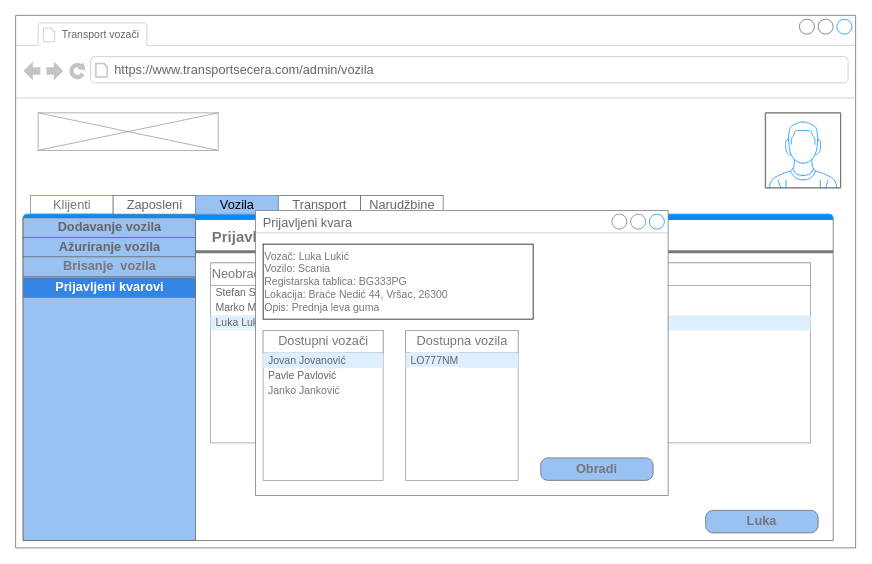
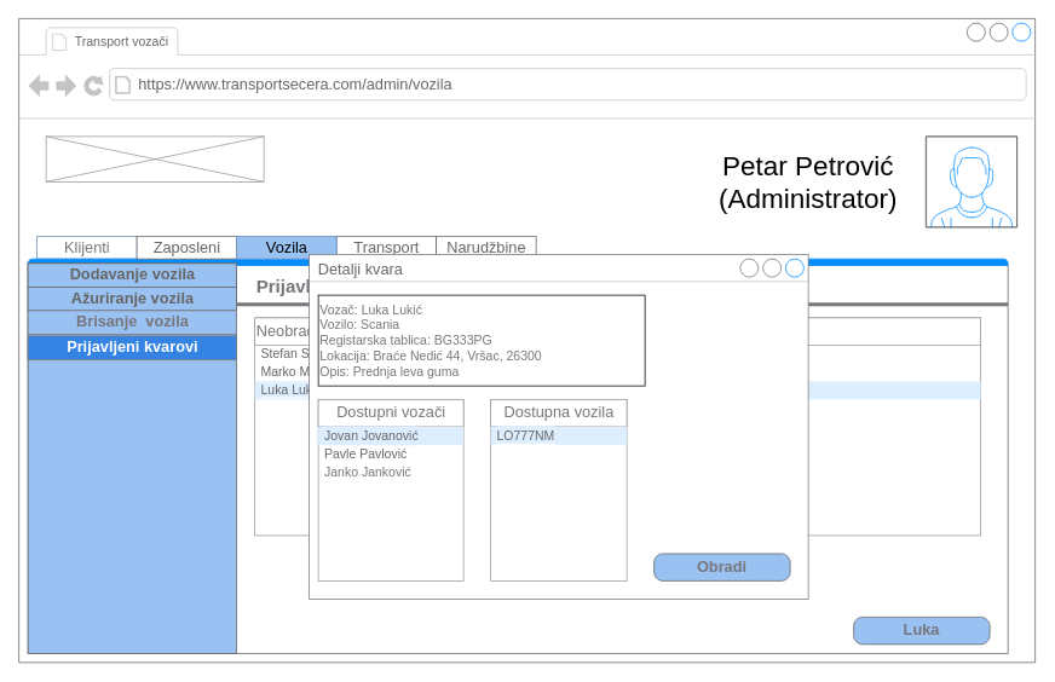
  <mxCell id="0" />
  <mxCell id="1" parent="0" />
  <mxCell id="2" value="" style="strokeWidth=1;shadow=0;dashed=0;align=center;html=1;shape=mxgraph.mockup.containers.browserWindow;rSize=0;strokeColor=#666666;strokeColor2=#008cff;strokeColor3=#c4c4c4;mainText=,;recursiveResize=0;" parent="1" vertex="1"><mxGeometry x="20" y="20" width="1120" height="710" as="geometry" /></mxCell>
  <mxCell id="3" value="Transport vozači" style="strokeWidth=1;shadow=0;dashed=0;align=center;html=1;shape=mxgraph.mockup.containers.anchor;fontSize=14;fontColor=#666666;align=left;" parent="2" vertex="1"><mxGeometry x="60" y="10" width="110" height="30" as="geometry" /></mxCell>
  <mxCell id="4" value="https://www.transportsecera.com/admin/vozila" style="strokeWidth=1;shadow=0;dashed=0;align=center;html=1;shape=mxgraph.mockup.containers.anchor;rSize=0;fontSize=17;fontColor=#666666;align=left;" parent="2" vertex="1"><mxGeometry x="130" y="60" width="450" height="26" as="geometry" /></mxCell>
  <mxCell id="5" value="" style="verticalLabelPosition=bottom;shadow=0;dashed=0;align=center;html=1;verticalAlign=top;strokeWidth=1;shape=mxgraph.mockup.graphics.simpleIcon;strokeColor=#999999;fontSize=14;" parent="2" vertex="1"><mxGeometry x="30" y="130" width="240" height="50" as="geometry" /></mxCell>
  <mxCell id="6" value="" style="verticalLabelPosition=bottom;shadow=0;dashed=0;align=center;html=1;verticalAlign=top;strokeWidth=1;shape=mxgraph.mockup.containers.userMale;strokeColor=#666666;strokeColor2=#008cff;fontSize=30;" parent="2" vertex="1"><mxGeometry x="1000" y="130" width="100" height="100" as="geometry" /></mxCell>
+ <mxCell id="7" value="&lt;div&gt;Petar Petrović &lt;br&gt;&lt;/div&gt;&lt;div&gt;(Administrator)&lt;br&gt;&lt;/div&gt;" style="text;html=1;strokeColor=none;fillColor=none;align=center;verticalAlign=middle;whiteSpace=wrap;rounded=0;fontSize=30;" parent="2" vertex="1"><mxGeometry x="750" y="140" width="240" height="80" as="geometry" /></mxCell>
  <mxCell id="8" value="Transport" style="strokeColor=inherit;fillColor=inherit;gradientColor=inherit;strokeWidth=1;shadow=0;dashed=0;align=center;html=1;shape=mxgraph.mockup.containers.rrect;rSize=0;fontSize=17;fontColor=#666666;gradientColor=none;labelBackgroundColor=default;" parent="2" vertex="1"><mxGeometry width="110" height="25" relative="1" as="geometry"><mxPoint x="350" y="240" as="offset" /></mxGeometry></mxCell>
  <mxCell id="9" value="" style="strokeWidth=1;shadow=0;dashed=0;align=center;html=1;shape=mxgraph.mockup.containers.marginRect2;rectMarginTop=32;strokeColor=#666666;gradientColor=none;labelBackgroundColor=default;fontSize=30;fontColor=#000000;" parent="2" vertex="1"><mxGeometry x="10" y="240" width="1080" height="460" as="geometry" /></mxCell>
  <mxCell id="10" value="&lt;font color=&quot;#77767b&quot;&gt;&lt;span style=&quot;background-color: rgb(255, 255, 255);&quot;&gt;Klijenti &lt;/span&gt;&lt;/font&gt;" style="strokeColor=#6c8ebf;fillColor=#ffffff;gradientColor=#7ea6e0;strokeWidth=1;shadow=0;dashed=0;align=center;html=1;shape=mxgraph.mockup.containers.rrect;rSize=0;fontSize=17;gradientColor=none;labelBackgroundColor=default;" parent="9" vertex="1"><mxGeometry width="110" height="25" relative="1" as="geometry"><mxPoint x="10" as="offset" /></mxGeometry></mxCell>
  <mxCell id="11" value="" style="strokeWidth=1;shadow=0;dashed=0;align=center;html=1;shape=mxgraph.mockup.containers.topButton;rSize=5;strokeColor=#008cff;fillColor=#008cff;gradientColor=none;resizeWidth=1;movable=0;deletable=1;labelBackgroundColor=default;fontSize=30;fontColor=#000000;" parent="9" vertex="1"><mxGeometry width="1080" height="7" relative="1" as="geometry"><mxPoint y="25" as="offset" /></mxGeometry></mxCell>
  <mxCell id="12" value="Zaposleni" style="strokeColor=inherit;fillColor=inherit;gradientColor=inherit;strokeWidth=1;shadow=0;dashed=0;align=center;html=1;shape=mxgraph.mockup.containers.rrect;rSize=0;fontSize=17;fontColor=#666666;gradientColor=none;labelBackgroundColor=default;" parent="9" vertex="1"><mxGeometry width="110" height="25" relative="1" as="geometry"><mxPoint x="120" as="offset" /></mxGeometry></mxCell>
  <mxCell id="13" value="Vozila" style="strokeColor=#6c8ebf;fillColor=#99c1f1;strokeWidth=1;shadow=0;dashed=0;align=center;html=1;shape=mxgraph.mockup.containers.rrect;rSize=0;fontSize=17;gradientColor=none;labelBackgroundColor=#99c1f1;" parent="9" vertex="1"><mxGeometry width="110" height="25" relative="1" as="geometry"><mxPoint x="230" as="offset" /></mxGeometry></mxCell>
  <mxCell id="14" value="" style="strokeWidth=1;shadow=0;dashed=0;align=center;html=1;shape=mxgraph.mockup.containers.rrect;rSize=0;strokeColor=#666666;labelBackgroundColor=#99c1f1;fontSize=30;fontColor=#000000;fillColor=#99c1f1;" parent="9" vertex="1"><mxGeometry y="30" width="230" height="430" as="geometry" /></mxCell>
  <mxCell id="15" value="Dodavanje vozila" style="strokeColor=inherit;fillColor=inherit;gradientColor=inherit;strokeWidth=1;shadow=0;dashed=0;align=center;html=1;shape=mxgraph.mockup.containers.rrect;rSize=0;fontSize=17;fontColor=#666666;fontStyle=1;resizeWidth=1;labelBackgroundColor=#99c1f1;" parent="14" vertex="1"><mxGeometry width="230" height="26" relative="1" as="geometry" /></mxCell>
  <mxCell id="16" value="Ažuriranje vozila" style="strokeColor=inherit;fillColor=inherit;gradientColor=inherit;strokeWidth=1;shadow=0;dashed=0;align=center;html=1;shape=mxgraph.mockup.containers.rrect;rSize=0;fontSize=17;fontColor=#666666;fontStyle=1;resizeWidth=1;labelBackgroundColor=#99c1f1;" parent="14" vertex="1"><mxGeometry width="230" height="26" relative="1" as="geometry"><mxPoint y="26" as="offset" /></mxGeometry></mxCell>
  <mxCell id="17" value="&lt;div&gt;Brisanje&amp;nbsp; vozila&lt;br&gt;&lt;/div&gt;" style="strokeWidth=1;shadow=0;dashed=0;align=center;html=1;shape=mxgraph.mockup.containers.rrect;rSize=0;fontSize=17;fontColor=#77767b;fontStyle=1;fillColor=#99c1f1;strokeColor=#77767b;resizeWidth=1;labelBackgroundColor=#99c1f1;" parent="14" vertex="1"><mxGeometry width="230" height="26" relative="1" as="geometry"><mxPoint y="52" as="offset" /></mxGeometry></mxCell>
  <mxCell id="18" value="Prijavljeni kvarovi" style="strokeWidth=1;shadow=0;dashed=0;align=center;html=1;shape=mxgraph.mockup.containers.rrect;rSize=0;fontSize=17;fontColor=#ffffff;fontStyle=1;fillColor=#3584e4;strokeColor=#77767b;resizeWidth=1;labelBackgroundColor=#3584e4;" parent="14" vertex="1"><mxGeometry width="230" height="26" relative="1" as="geometry"><mxPoint y="80" as="offset" /></mxGeometry></mxCell>
  <mxCell id="19" value="Prijavljeni kvarovi" style="text;html=1;strokeColor=none;fillColor=none;align=left;verticalAlign=middle;whiteSpace=wrap;rounded=0;labelBackgroundColor=#ffffff;fontColor=#77767b;fontSize=20;fontStyle=1" vertex="1" parent="9"><mxGeometry x="250" y="40" width="290" height="30" as="geometry" /></mxCell>
  <mxCell id="20" value="" style="line;strokeWidth=4;html=1;perimeter=backbonePerimeter;points=[];outlineConnect=0;labelBackgroundColor=#ffffff;fontSize=20;fontColor=#77767b;fillColor=#3584e4;strokeColor=#77767b;" vertex="1" parent="9"><mxGeometry x="230" y="70" width="850" height="10" as="geometry" /></mxCell>
  <mxCell id="21" value="Luka" style="strokeWidth=1;shadow=0;dashed=0;align=center;html=1;shape=mxgraph.mockup.buttons.button;strokeColor=#666666;fontColor=#77767b;mainText=;buttonStyle=round;fontSize=17;fontStyle=1;fillColor=#99c1f1;whiteSpace=wrap;labelBackgroundColor=#99c1f1;" vertex="1" parent="9"><mxGeometry x="910" y="420" width="150" height="30" as="geometry" /></mxCell>
  <mxCell id="22" value="Narudžbine" style="strokeColor=inherit;fillColor=inherit;gradientColor=inherit;strokeWidth=1;shadow=0;dashed=0;align=center;html=1;shape=mxgraph.mockup.containers.rrect;rSize=0;fontSize=17;fontColor=#666666;gradientColor=none;labelBackgroundColor=default;" parent="2" vertex="1"><mxGeometry width="110" height="25" relative="1" as="geometry"><mxPoint x="460" y="240" as="offset" /></mxGeometry></mxCell>
  <mxCell id="23" value="" style="strokeWidth=1;shadow=0;dashed=0;align=center;html=1;shape=mxgraph.mockup.forms.rrect;rSize=0;strokeColor=#999999;fillColor=#ffffff;labelBackgroundColor=#ffffff;fontSize=20;fontColor=#77767b;" vertex="1" parent="1"><mxGeometry x="280" y="350" width="800" height="240" as="geometry" /></mxCell>
  <mxCell id="24" value="&lt;font color=&quot;#77767b&quot;&gt;Neobradjene prijave&lt;/font&gt;" style="strokeWidth=1;shadow=0;dashed=0;align=left;html=1;shape=mxgraph.mockup.forms.rrect;rSize=0;strokeColor=#999999;fontColor=#008cff;fontSize=17;fillColor=#ffffff;resizeWidth=1;labelBackgroundColor=#ffffff;" vertex="1" parent="23"><mxGeometry width="800" height="30" relative="1" as="geometry" /></mxCell>
  <mxCell id="25" value="&lt;font style=&quot;font-size: 14px;&quot;&gt;Stefan Stefanović&lt;/font&gt;, SA123AB, Niš" style="strokeWidth=1;shadow=0;dashed=0;align=center;html=1;shape=mxgraph.mockup.forms.anchor;fontSize=14;fontColor=#666666;align=left;spacingLeft=5;resizeWidth=1;labelBackgroundColor=#ffffff;strokeColor=#77767b;fillColor=#3584e4;" vertex="1" parent="23"><mxGeometry width="800" height="20" relative="1" as="geometry"><mxPoint y="30" as="offset" /></mxGeometry></mxCell>
  <mxCell id="26" value="Marko Marković, BG456CD, Loznica" style="strokeWidth=1;shadow=0;dashed=0;align=center;html=1;shape=mxgraph.mockup.forms.anchor;fontSize=14;fontColor=#666666;align=left;spacingLeft=5;resizeWidth=1;labelBackgroundColor=#ffffff;strokeColor=#77767b;fillColor=#3584e4;" vertex="1" parent="23"><mxGeometry width="800" height="20" relative="1" as="geometry"><mxPoint y="50" as="offset" /></mxGeometry></mxCell>
  <mxCell id="27" value="&lt;span style=&quot;background-color: rgb(221, 238, 255);&quot;&gt;Luka Lukić, BG333PG, Vršac&lt;/span&gt;" style="strokeWidth=1;shadow=0;dashed=0;align=center;html=1;shape=mxgraph.mockup.forms.rrect;rSize=0;fontSize=14;fontColor=#666666;align=left;spacingLeft=5;fillColor=#ddeeff;strokeColor=none;resizeWidth=1;labelBackgroundColor=#ffffff;" vertex="1" parent="23"><mxGeometry width="800" height="20" relative="1" as="geometry"><mxPoint y="70" as="offset" /></mxGeometry></mxCell>
  <mxCell id="28" value="" style="strokeWidth=1;shadow=0;dashed=0;align=center;html=1;shape=mxgraph.mockup.forms.anchor;fontSize=14;fontColor=#666666;align=left;spacingLeft=5;resizeWidth=1;labelBackgroundColor=#ffffff;strokeColor=#77767b;fillColor=#3584e4;" vertex="1" parent="23"><mxGeometry width="800" height="20" relative="1" as="geometry"><mxPoint y="90" as="offset" /></mxGeometry></mxCell>
- <mxCell id="29" value="Prijavljeni kvara" style="strokeWidth=1;shadow=0;dashed=0;align=center;html=1;shape=mxgraph.mockup.containers.window;align=left;verticalAlign=top;spacingLeft=8;strokeColor2=#008cff;strokeColor3=#c4c4c4;fontColor=#666666;mainText=;fontSize=17;labelBackgroundColor=none;strokeColor=#77767b;fillColor=#ffffff;" vertex="1" parent="1"><mxGeometry x="340" y="280" width="550" height="380" as="geometry" /></mxCell>
+ <mxCell id="29" value="Detalji kvara" style="strokeWidth=1;shadow=0;dashed=0;align=center;html=1;shape=mxgraph.mockup.containers.window;align=left;verticalAlign=top;spacingLeft=8;strokeColor2=#008cff;strokeColor3=#c4c4c4;fontColor=#666666;mainText=;fontSize=17;labelBackgroundColor=none;strokeColor=#77767b;fillColor=#ffffff;" vertex="1" parent="1"><mxGeometry x="340" y="280" width="550" height="380" as="geometry" /></mxCell>
  <mxCell id="30" value="&lt;div&gt;Vozač: Luka Lukić&lt;/div&gt;&lt;div&gt;Vozilo: Scania&lt;/div&gt;&lt;div&gt;Registarska tablica: BG333PG&lt;/div&gt;&lt;div&gt;Lokacija: Braće Nedić 44, Vršac, 26300&lt;/div&gt;&lt;div&gt;Opis: Prednja leva guma&lt;br&gt;&lt;/div&gt;" style="text;html=1;strokeColor=default;fillColor=none;align=left;verticalAlign=middle;whiteSpace=wrap;rounded=0;labelBackgroundColor=#ffffff;fontSize=14;fontColor=#77767b;" vertex="1" parent="1"><mxGeometry x="350" y="325" width="360" height="100" as="geometry" /></mxCell>
  <mxCell id="31" value="" style="strokeWidth=1;shadow=0;dashed=0;align=center;html=1;shape=mxgraph.mockup.forms.rrect;rSize=0;strokeColor=#999999;fillColor=#ffffff;labelBackgroundColor=#ffffff;fontSize=14;fontColor=#77767b;" vertex="1" parent="1"><mxGeometry x="350" y="440" width="160" height="200" as="geometry" /></mxCell>
  <mxCell id="32" value="&lt;font color=&quot;#77767b&quot;&gt;Dostupni vozači&lt;/font&gt;" style="strokeWidth=1;shadow=0;dashed=0;align=center;html=1;shape=mxgraph.mockup.forms.rrect;rSize=0;strokeColor=#999999;fontColor=#008cff;fontSize=17;fillColor=#ffffff;resizeWidth=1;labelBackgroundColor=#ffffff;" vertex="1" parent="31"><mxGeometry width="160" height="30" relative="1" as="geometry" /></mxCell>
  <mxCell id="33" value="&lt;span style=&quot;&quot;&gt;&lt;span style=&quot;&quot;&gt;&lt;font style=&quot;font-size: 14px;&quot;&gt;Janko Janković&lt;/font&gt;&lt;/span&gt;&lt;/span&gt;" style="strokeWidth=1;shadow=0;dashed=0;align=center;html=1;shape=mxgraph.mockup.forms.anchor;fontSize=17;align=left;spacingLeft=5;resizeWidth=1;labelBackgroundColor=#ffffff;strokeColor=#6c8ebf;fillColor=#ddeeff;fontColor=#77767b;" vertex="1" parent="31"><mxGeometry width="160" height="20" relative="1" as="geometry"><mxPoint y="70" as="offset" /></mxGeometry></mxCell>
  <mxCell id="34" value="&lt;font style=&quot;font-size: 14px;&quot;&gt;Pavle Pavlović&lt;/font&gt;" style="strokeWidth=1;shadow=0;dashed=0;align=center;html=1;shape=mxgraph.mockup.forms.anchor;fontSize=17;fontColor=#666666;align=left;spacingLeft=5;resizeWidth=1;labelBackgroundColor=#ffffff;strokeColor=default;fillColor=#ffffff;" vertex="1" parent="31"><mxGeometry width="160" height="20" relative="1" as="geometry"><mxPoint y="50" as="offset" /></mxGeometry></mxCell>
  <mxCell id="35" value="&lt;font style=&quot;font-size: 14px;&quot;&gt;Jovan Jovanović&lt;/font&gt;" style="strokeWidth=1;shadow=0;dashed=0;align=center;html=1;shape=mxgraph.mockup.forms.rrect;rSize=0;fontSize=17;fontColor=#666666;align=left;spacingLeft=5;fillColor=#ddeeff;strokeColor=none;resizeWidth=1;labelBackgroundColor=#ddeeff;" vertex="1" parent="31"><mxGeometry width="160" height="20" relative="1" as="geometry"><mxPoint y="30" as="offset" /></mxGeometry></mxCell>
  <mxCell id="36" value="" style="strokeWidth=1;shadow=0;dashed=0;align=center;html=1;shape=mxgraph.mockup.forms.anchor;fontSize=17;fontColor=#666666;align=left;spacingLeft=5;resizeWidth=1;labelBackgroundColor=#ffffff;strokeColor=default;fillColor=#ffffff;" vertex="1" parent="31"><mxGeometry width="160" height="20" relative="1" as="geometry"><mxPoint y="90" as="offset" /></mxGeometry></mxCell>
  <mxCell id="37" value="" style="strokeWidth=1;shadow=0;dashed=0;align=center;html=1;shape=mxgraph.mockup.forms.rrect;rSize=0;strokeColor=#999999;fillColor=#ffffff;labelBackgroundColor=#ffffff;fontSize=14;fontColor=#77767b;" vertex="1" parent="1"><mxGeometry x="540" y="440" width="150" height="200" as="geometry" /></mxCell>
  <mxCell id="38" value="&lt;font color=&quot;#77767b&quot;&gt;Dostupna vozila&lt;/font&gt;" style="strokeWidth=1;shadow=0;dashed=0;align=center;html=1;shape=mxgraph.mockup.forms.rrect;rSize=0;strokeColor=#999999;fontColor=#008cff;fontSize=17;fillColor=#ffffff;resizeWidth=1;labelBackgroundColor=#ffffff;" vertex="1" parent="37"><mxGeometry width="150" height="30" relative="1" as="geometry" /></mxCell>
  <mxCell id="39" value="&lt;span style=&quot;background-color: rgb(221, 238, 255);&quot;&gt;&lt;font style=&quot;font-size: 14px;&quot;&gt;LO777NM&lt;/font&gt;&lt;/span&gt;" style="strokeWidth=1;shadow=0;dashed=0;align=center;html=1;shape=mxgraph.mockup.forms.rrect;rSize=0;fontSize=17;fontColor=#666666;align=left;spacingLeft=5;fillColor=#ddeeff;strokeColor=none;resizeWidth=1;labelBackgroundColor=#ffffff;" vertex="1" parent="37"><mxGeometry width="150" height="20" relative="1" as="geometry"><mxPoint y="30" as="offset" /></mxGeometry></mxCell>
  <mxCell id="40" value="&lt;font color=&quot;#77767b&quot;&gt;Obradi&lt;/font&gt;" style="strokeWidth=1;shadow=0;dashed=0;align=center;html=1;shape=mxgraph.mockup.buttons.button;strokeColor=#666666;fontColor=#ffffff;mainText=;buttonStyle=round;fontSize=17;fontStyle=1;fillColor=#99c1f1;whiteSpace=wrap;labelBackgroundColor=#99c1f1;" vertex="1" parent="1"><mxGeometry x="720" y="610" width="150" height="30" as="geometry" /></mxCell>
